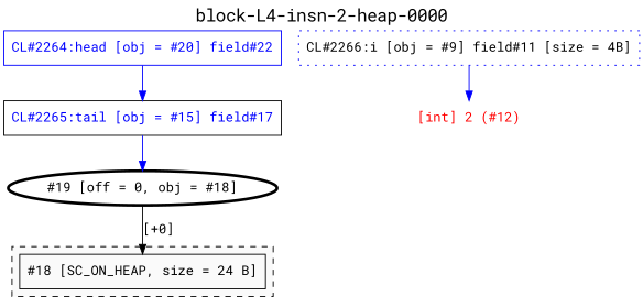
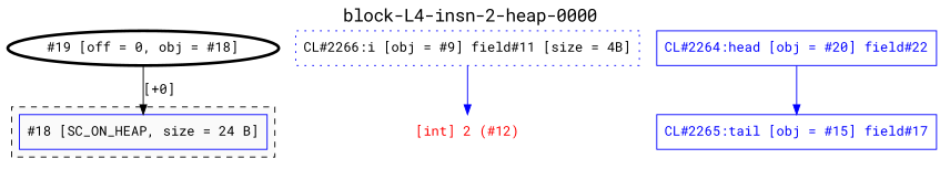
  digraph {
    clusterrank=local
    fontname="Roboto Mono"
    label=<<FONT POINT-SIZE="18">block-L4-insn-2-heap-0000</FONT>>
    labelloc=t
    node [color=blue fontcolor=black fontname="Roboto Mono" shape=box]
    edge [color=blue fontcolor=blue fontname="Roboto Mono"]
-   n1 [color=black label="#18 [SC_ON_HEAP, size = 24 B]"]
+   n1 [label="#18 [SC_ON_HEAP, size = 24 B]"]
    n2 [label="CL#2266:i [obj = #9] field#11 [size = 4B]" style=dotted]
    n3 [fontcolor=red label="[int] 2 (#12)" shape=plaintext color=""]
-   n4 [color=black fontcolor=blue label="CL#2265:tail [obj = #15] field#17"]
+   n4 [fontcolor=blue label="CL#2265:tail [obj = #15] field#17"]
    n5 [label="#19 [off = 0, obj = #18]" penwidth=3 shape=ellipse color=""]
    n6 [fontcolor=blue label="CL#2264:head [obj = #20] field#22"]
    subgraph cluster_1 {
      bgcolor=gray98
      color=black
      fontcolor=black
      label=""
      penwidth=1.0
      rank=same
      style=dashed
      n1
    }
    n2 -> n3
-   n4 -> n5
    n5 -> n1 [color=black fontcolor=black label="[+0]"]
    n6 -> n4
  }
